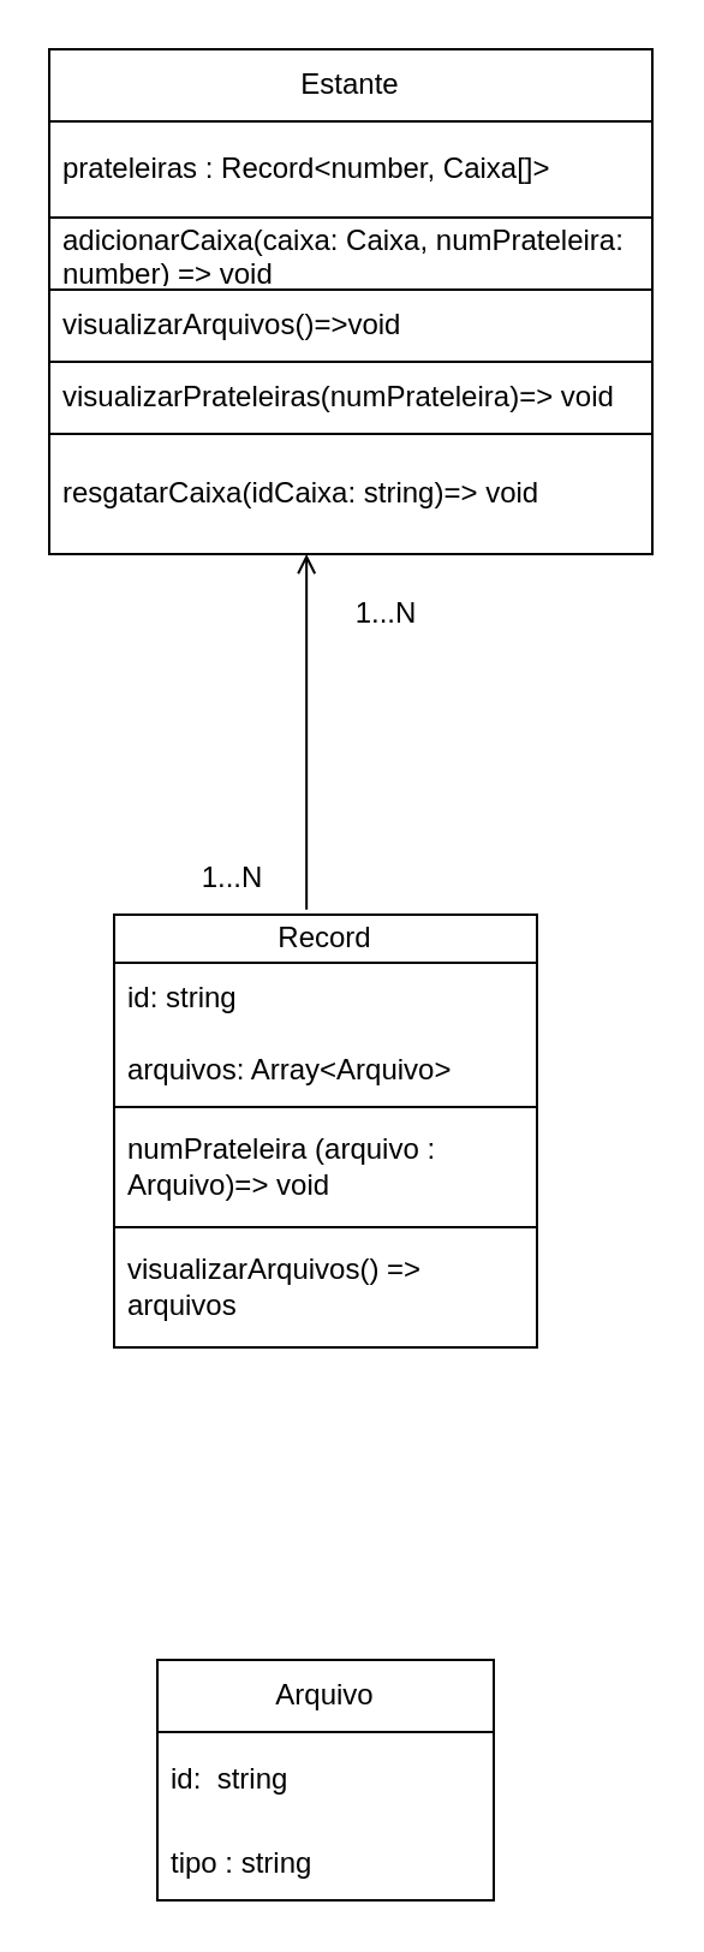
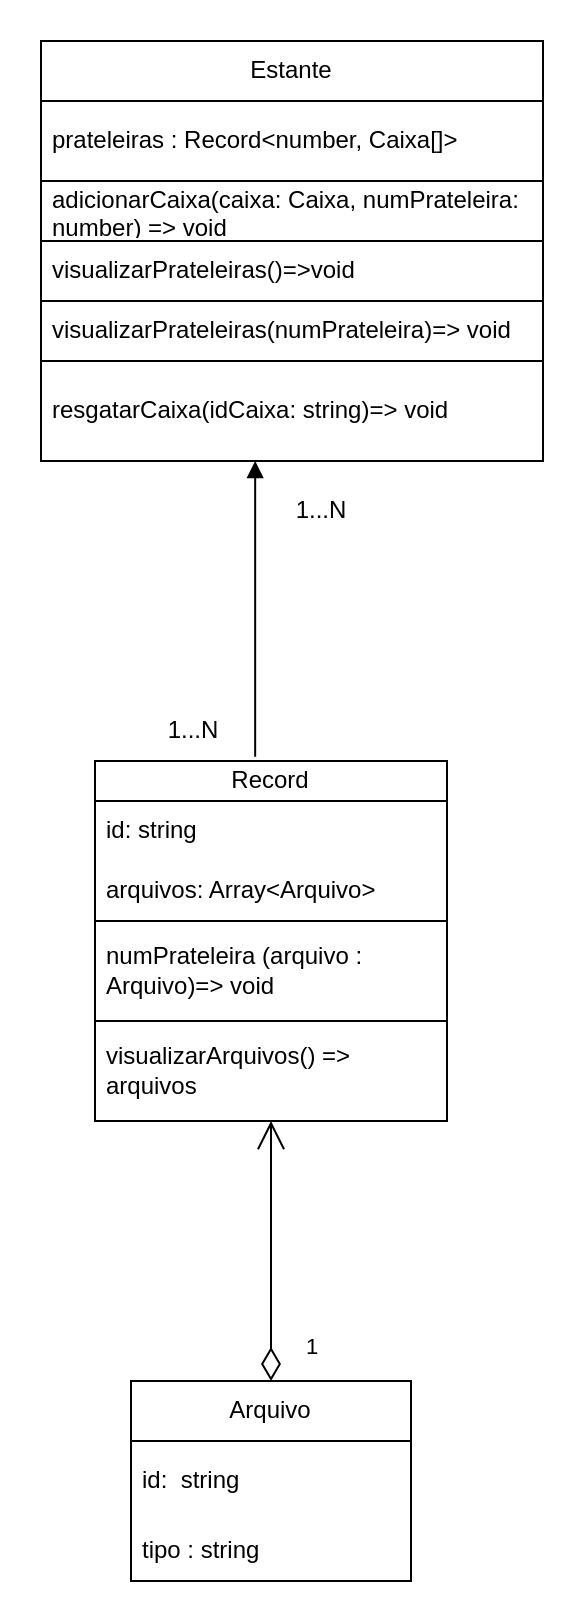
  <mxCell id="0" />
  <mxCell id="1" parent="0" />
  <mxCell id="2" value="Arquivo" style="swimlane;fontStyle=0;childLayout=stackLayout;horizontal=1;startSize=30;horizontalStack=0;resizeParent=1;resizeParentMax=0;resizeLast=0;collapsible=1;marginBottom=0;whiteSpace=wrap;html=1;" vertex="1" parent="1"><mxGeometry x="65" y="690" width="140" height="100" as="geometry" /></mxCell>
  <mxCell id="3" value="id:&amp;nbsp; string" style="text;strokeColor=none;fillColor=none;align=left;verticalAlign=middle;spacingLeft=4;spacingRight=4;overflow=hidden;points=[[0,0.5],[1,0.5]];portConstraint=eastwest;rotatable=0;whiteSpace=wrap;html=1;" vertex="1" parent="2"><mxGeometry y="30" width="140" height="40" as="geometry" /></mxCell>
  <mxCell id="4" value="tipo : string" style="text;strokeColor=none;fillColor=none;align=left;verticalAlign=middle;spacingLeft=4;spacingRight=4;overflow=hidden;points=[[0,0.5],[1,0.5]];portConstraint=eastwest;rotatable=0;whiteSpace=wrap;html=1;" vertex="1" parent="2"><mxGeometry y="70" width="140" height="30" as="geometry" /></mxCell>
  <mxCell id="5" value="Record " style="swimlane;fontStyle=0;childLayout=stackLayout;horizontal=1;startSize=20;horizontalStack=0;resizeParent=1;resizeParentMax=0;resizeLast=0;collapsible=1;marginBottom=0;whiteSpace=wrap;html=1;" vertex="1" parent="1"><mxGeometry x="47" y="380" width="176" height="180" as="geometry" /></mxCell>
  <mxCell id="6" value="id: string" style="text;strokeColor=none;fillColor=none;align=left;verticalAlign=middle;spacingLeft=4;spacingRight=4;overflow=hidden;points=[[0,0.5],[1,0.5]];portConstraint=eastwest;rotatable=0;whiteSpace=wrap;html=1;" vertex="1" parent="5"><mxGeometry y="20" width="176" height="30" as="geometry" /></mxCell>
  <mxCell id="7" value="arquivos: Array&amp;lt;Arquivo&amp;gt;" style="text;strokeColor=none;fillColor=none;align=left;verticalAlign=middle;spacingLeft=4;spacingRight=4;overflow=hidden;points=[[0,0.5],[1,0.5]];portConstraint=eastwest;rotatable=0;whiteSpace=wrap;html=1;" vertex="1" parent="5"><mxGeometry y="50" width="176" height="30" as="geometry" /></mxCell>
  <mxCell id="8" value="numPrateleira (arquivo : Arquivo)=&amp;gt; void" style="text;strokeColor=default;fillColor=none;align=left;verticalAlign=middle;spacingLeft=4;spacingRight=4;overflow=hidden;points=[[0,0.5],[1,0.5]];portConstraint=eastwest;rotatable=0;whiteSpace=wrap;html=1;" vertex="1" parent="5"><mxGeometry y="80" width="176" height="50" as="geometry" /></mxCell>
  <mxCell id="9" value="visualizarArquivos() =&amp;gt; arquivos" style="text;strokeColor=default;fillColor=none;align=left;verticalAlign=middle;spacingLeft=4;spacingRight=4;overflow=hidden;points=[[0,0.5],[1,0.5]];portConstraint=eastwest;rotatable=0;whiteSpace=wrap;html=1;" vertex="1" parent="5"><mxGeometry y="130" width="176" height="50" as="geometry" /></mxCell>
  <mxCell id="10" value="Estante" style="swimlane;fontStyle=0;childLayout=stackLayout;horizontal=1;startSize=30;horizontalStack=0;resizeParent=1;resizeParentMax=0;resizeLast=0;collapsible=1;marginBottom=0;whiteSpace=wrap;html=1;" vertex="1" parent="1"><mxGeometry x="20" y="20" width="251" height="210" as="geometry" /></mxCell>
  <mxCell id="11" value="&lt;div&gt;prateleiras : Record&amp;lt;number, Caixa[]&amp;gt;&lt;br&gt;&lt;/div&gt;" style="text;strokeColor=none;fillColor=none;align=left;verticalAlign=middle;spacingLeft=4;spacingRight=4;overflow=hidden;points=[[0,0.5],[1,0.5]];portConstraint=eastwest;rotatable=0;whiteSpace=wrap;html=1;" vertex="1" parent="10"><mxGeometry y="30" width="251" height="40" as="geometry" /></mxCell>
  <mxCell id="12" value="adicionarCaixa(caixa: Caixa, numPrateleira: number) =&amp;gt; void" style="text;strokeColor=default;fillColor=none;align=left;verticalAlign=middle;spacingLeft=4;spacingRight=4;overflow=hidden;points=[[0,0.5],[1,0.5]];portConstraint=eastwest;rotatable=0;whiteSpace=wrap;html=1;" vertex="1" parent="10"><mxGeometry y="70" width="251" height="30" as="geometry" /></mxCell>
- <mxCell id="13" value="visualizarArquivos()=&amp;gt;void" style="text;strokeColor=default;fillColor=none;align=left;verticalAlign=middle;spacingLeft=4;spacingRight=4;overflow=hidden;points=[[0,0.5],[1,0.5]];portConstraint=eastwest;rotatable=0;whiteSpace=wrap;html=1;" vertex="1" parent="10"><mxGeometry y="100" width="251" height="30" as="geometry" /></mxCell>
+ <mxCell id="13" value="visualizarPrateleiras()=&amp;gt;void" style="text;strokeColor=default;fillColor=none;align=left;verticalAlign=middle;spacingLeft=4;spacingRight=4;overflow=hidden;points=[[0,0.5],[1,0.5]];portConstraint=eastwest;rotatable=0;whiteSpace=wrap;html=1;" vertex="1" parent="10"><mxGeometry y="100" width="251" height="30" as="geometry" /></mxCell>
  <mxCell id="14" value="visualizarPrateleiras(numPrateleira)=&amp;gt; void" style="text;strokeColor=default;fillColor=none;align=left;verticalAlign=middle;spacingLeft=4;spacingRight=4;overflow=hidden;points=[[0,0.5],[1,0.5]];portConstraint=eastwest;rotatable=0;whiteSpace=wrap;html=1;" vertex="1" parent="10"><mxGeometry y="130" width="251" height="30" as="geometry" /></mxCell>
  <mxCell id="15" value="resgatarCaixa(idCaixa: string)=&amp;gt; void" style="text;strokeColor=none;fillColor=none;align=left;verticalAlign=middle;spacingLeft=4;spacingRight=4;overflow=hidden;points=[[0,0.5],[1,0.5]];portConstraint=eastwest;rotatable=0;whiteSpace=wrap;html=1;" vertex="1" parent="10"><mxGeometry y="160" width="251" height="50" as="geometry" /></mxCell>
+ <mxCell id="16" value="" style="endArrow=open;html=1;endSize=12;startArrow=diamondThin;startSize=14;startFill=0;edgeStyle=orthogonalEdgeStyle;rounded=0;" edge="1" parent="1" source="2" target="5"><mxGeometry relative="1" as="geometry"><mxPoint x="-9" y="270" as="sourcePoint" /><mxPoint x="151" y="270" as="targetPoint" /></mxGeometry></mxCell>
+ <mxCell id="17" value="1" style="edgeLabel;resizable=0;html=1;align=left;verticalAlign=top;" connectable="0" vertex="1" parent="16"><mxGeometry x="-1" relative="1" as="geometry"><mxPoint x="16" y="-30" as="offset" /></mxGeometry></mxCell>
  <mxCell id="18" value="1...N" style="text;html=1;align=center;verticalAlign=middle;resizable=0;points=[];autosize=1;strokeColor=none;fillColor=none;" vertex="1" parent="1"><mxGeometry x="71" y="350" width="50" height="30" as="geometry" /></mxCell>
- <mxCell id="19" value="" style="endArrow=open;endFill=1;html=1;edgeStyle=orthogonalEdgeStyle;align=left;verticalAlign=top;rounded=0;exitX=0.455;exitY=-0.012;exitDx=0;exitDy=0;exitPerimeter=0;" edge="1" parent="1" source="5" target="10"><mxGeometry x="0.17" y="-51" relative="1" as="geometry"><mxPoint x="-29" y="250" as="sourcePoint" /><mxPoint x="131" y="250" as="targetPoint" /><Array as="points"><mxPoint x="127" y="200" /><mxPoint x="127" y="200" /></Array><mxPoint x="-1" y="10" as="offset" /></mxGeometry></mxCell>
+ <mxCell id="19" value="" style="endArrow=block;endFill=1;html=1;edgeStyle=orthogonalEdgeStyle;align=left;verticalAlign=top;rounded=0;exitX=0.455;exitY=-0.012;exitDx=0;exitDy=0;exitPerimeter=0;" edge="1" parent="1" source="5" target="10"><mxGeometry x="0.17" y="-51" relative="1" as="geometry"><mxPoint x="-29" y="250" as="sourcePoint" /><mxPoint x="131" y="250" as="targetPoint" /><Array as="points"><mxPoint x="127" y="200" /><mxPoint x="127" y="200" /></Array><mxPoint x="-1" y="10" as="offset" /></mxGeometry></mxCell>
  <mxCell id="20" value="1...N" style="text;html=1;align=center;verticalAlign=middle;resizable=0;points=[];autosize=1;strokeColor=none;fillColor=none;" vertex="1" parent="1"><mxGeometry x="135" y="240" width="50" height="30" as="geometry" /></mxCell>
